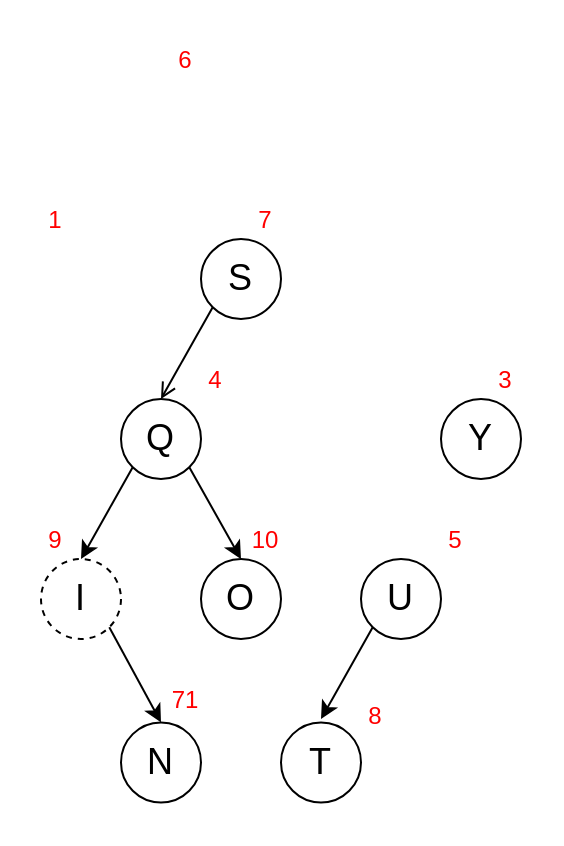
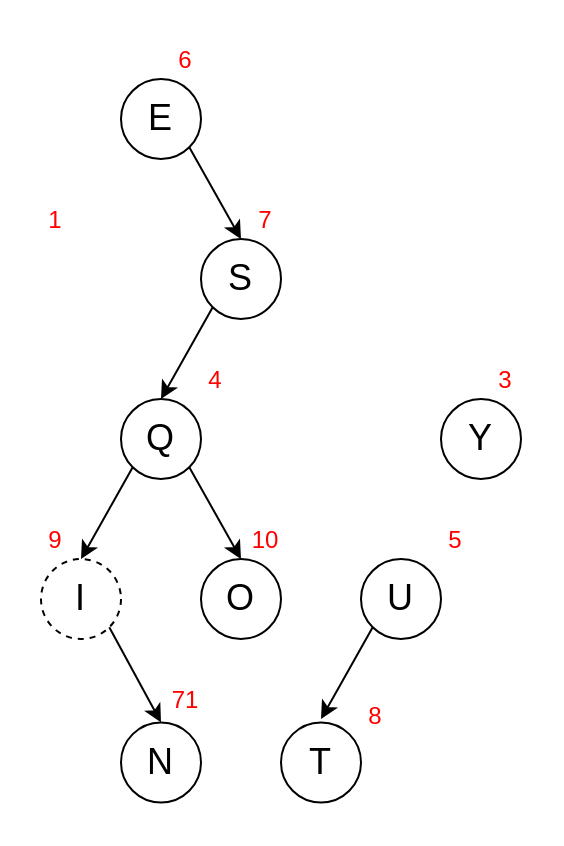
  <mxCell id="0" />
  <mxCell id="1" parent="0" />
+ <mxCell id="2" value="&lt;font style=&quot;font-size: 18px&quot;&gt;E&lt;/font&gt;" style="ellipse;whiteSpace=wrap;html=1;aspect=fixed;" parent="1" vertex="1"><mxGeometry x="60" y="39" width="40" height="40" as="geometry" /></mxCell>
  <mxCell id="3" value="&lt;font style=&quot;font-size: 18px&quot;&gt;S&lt;/font&gt;" style="ellipse;whiteSpace=wrap;html=1;aspect=fixed;" parent="1" vertex="1"><mxGeometry x="100" y="119" width="40" height="40" as="geometry" /></mxCell>
+ <mxCell id="4" value="" style="endArrow=classic;html=1;exitX=1;exitY=1;exitDx=0;exitDy=0;entryX=0.5;entryY=0;entryDx=0;entryDy=0;" parent="1" source="2" target="3" edge="1"><mxGeometry width="50" height="50" relative="1" as="geometry"><mxPoint x="100" y="79" as="sourcePoint" /><mxPoint x="140" y="119" as="targetPoint" /></mxGeometry></mxCell>
  <mxCell id="5" value="&lt;font style=&quot;font-size: 18px&quot;&gt;Y&lt;/font&gt;" style="ellipse;whiteSpace=wrap;html=1;aspect=fixed;" parent="1" vertex="1"><mxGeometry x="220" y="199" width="40" height="40" as="geometry" /></mxCell>
- <mxCell id="6" value="" style="endArrow=open;html=1;exitX=0;exitY=1;exitDx=0;exitDy=0;entryX=0.5;entryY=0;entryDx=0;entryDy=0;" parent="1" source="3" target="7" edge="1"><mxGeometry width="50" height="50" relative="1" as="geometry"><mxPoint x="110" y="159" as="sourcePoint" /><mxPoint x="90" y="179" as="targetPoint" /></mxGeometry></mxCell>
+ <mxCell id="6" value="" style="endArrow=classic;html=1;exitX=0;exitY=1;exitDx=0;exitDy=0;entryX=0.5;entryY=0;entryDx=0;entryDy=0;" parent="1" source="3" target="7" edge="1"><mxGeometry width="50" height="50" relative="1" as="geometry"><mxPoint x="110" y="159" as="sourcePoint" /><mxPoint x="90" y="179" as="targetPoint" /></mxGeometry></mxCell>
  <mxCell id="7" value="&lt;font style=&quot;font-size: 18px&quot;&gt;Q&lt;/font&gt;" style="ellipse;whiteSpace=wrap;html=1;aspect=fixed;" parent="1" vertex="1"><mxGeometry x="60" y="199" width="40" height="40" as="geometry" /></mxCell>
  <mxCell id="8" value="&lt;font style=&quot;font-size: 18px&quot;&gt;U&lt;/font&gt;" style="ellipse;whiteSpace=wrap;html=1;aspect=fixed;" parent="1" vertex="1"><mxGeometry x="180" y="279" width="40" height="40" as="geometry" /></mxCell>
  <mxCell id="9" value="" style="endArrow=classic;html=1;exitX=0;exitY=1;exitDx=0;exitDy=0;" parent="1" source="8" edge="1"><mxGeometry width="50" height="50" relative="1" as="geometry"><mxPoint x="185.858" y="279.002" as="sourcePoint" /><mxPoint x="160" y="359" as="targetPoint" /></mxGeometry></mxCell>
  <mxCell id="10" value="&lt;font style=&quot;font-size: 18px&quot;&gt;T&lt;/font&gt;" style="ellipse;whiteSpace=wrap;html=1;aspect=fixed;" parent="1" vertex="1"><mxGeometry x="140" y="360.72" width="40" height="40" as="geometry" /></mxCell>
  <mxCell id="11" value="" style="endArrow=classic;html=1;exitX=0;exitY=1;exitDx=0;exitDy=0;entryX=0.5;entryY=0;entryDx=0;entryDy=0;" parent="1" source="7" target="12" edge="1"><mxGeometry width="50" height="50" relative="1" as="geometry"><mxPoint x="67.858" y="233.142" as="sourcePoint" /><mxPoint x="52" y="259" as="targetPoint" /></mxGeometry></mxCell>
  <mxCell id="12" value="&lt;font style=&quot;font-size: 18px&quot;&gt;I&lt;/font&gt;" style="ellipse;whiteSpace=wrap;html=1;aspect=fixed;dashed=1;" parent="1" vertex="1"><mxGeometry x="20" y="279" width="40" height="40" as="geometry" /></mxCell>
  <mxCell id="13" value="&lt;font style=&quot;font-size: 18px&quot;&gt;O&lt;/font&gt;" style="ellipse;whiteSpace=wrap;html=1;aspect=fixed;" parent="1" vertex="1"><mxGeometry x="100" y="279" width="40" height="40" as="geometry" /></mxCell>
  <mxCell id="14" value="" style="endArrow=classic;html=1;exitX=1;exitY=1;exitDx=0;exitDy=0;" parent="1" source="7" edge="1"><mxGeometry width="50" height="50" relative="1" as="geometry"><mxPoint x="144.142" y="163.142" as="sourcePoint" /><mxPoint x="120" y="279" as="targetPoint" /></mxGeometry></mxCell>
  <mxCell id="15" value="&lt;font style=&quot;font-size: 18px&quot;&gt;N&lt;/font&gt;" style="ellipse;whiteSpace=wrap;html=1;aspect=fixed;" parent="1" vertex="1"><mxGeometry x="60" y="360.72" width="40" height="40" as="geometry" /></mxCell>
  <mxCell id="16" value="" style="endArrow=classic;html=1;exitX=1;exitY=1;exitDx=0;exitDy=0;" parent="1" source="12" edge="1"><mxGeometry width="50" height="50" relative="1" as="geometry"><mxPoint x="54.142" y="314.862" as="sourcePoint" /><mxPoint x="80" y="360.72" as="targetPoint" /></mxGeometry></mxCell>
  <mxCell id="17" value="&lt;font color=&quot;#ff0000&quot;&gt;71&lt;/font&gt;" style="text;html=1;strokeColor=none;fillColor=none;align=center;verticalAlign=middle;whiteSpace=wrap;rounded=0;" vertex="1" parent="1"><mxGeometry x="85" y="340.72" width="15" height="18.28" as="geometry" /></mxCell>
  <mxCell id="18" value="&lt;font color=&quot;#ff0000&quot;&gt;10&lt;/font&gt;" style="text;html=1;strokeColor=none;fillColor=none;align=center;verticalAlign=middle;whiteSpace=wrap;rounded=0;" vertex="1" parent="1"><mxGeometry x="125" y="260.72" width="15" height="18.28" as="geometry" /></mxCell>
  <mxCell id="19" value="&lt;font color=&quot;#ff0000&quot;&gt;9&lt;/font&gt;" style="text;html=1;strokeColor=none;fillColor=none;align=center;verticalAlign=middle;whiteSpace=wrap;rounded=0;" vertex="1" parent="1"><mxGeometry x="20" y="260.72" width="15" height="18.28" as="geometry" /></mxCell>
  <mxCell id="20" value="&lt;font color=&quot;#ff0000&quot;&gt;8&lt;/font&gt;" style="text;html=1;strokeColor=none;fillColor=none;align=center;verticalAlign=middle;whiteSpace=wrap;rounded=0;" vertex="1" parent="1"><mxGeometry x="180" y="349" width="15" height="18.28" as="geometry" /></mxCell>
  <mxCell id="21" value="&lt;font color=&quot;#ff0000&quot;&gt;7&lt;/font&gt;" style="text;html=1;strokeColor=none;fillColor=none;align=center;verticalAlign=middle;whiteSpace=wrap;rounded=0;" vertex="1" parent="1"><mxGeometry x="125" y="100.72" width="15" height="18.28" as="geometry" /></mxCell>
  <mxCell id="22" value="&lt;font color=&quot;#ff0000&quot;&gt;6&lt;/font&gt;" style="text;html=1;strokeColor=none;fillColor=none;align=center;verticalAlign=middle;whiteSpace=wrap;rounded=0;" vertex="1" parent="1"><mxGeometry x="85" y="20.72" width="15" height="18.28" as="geometry" /></mxCell>
  <mxCell id="23" value="&lt;font color=&quot;#ff0000&quot;&gt;5&lt;/font&gt;" style="text;html=1;strokeColor=none;fillColor=none;align=center;verticalAlign=middle;whiteSpace=wrap;rounded=0;" vertex="1" parent="1"><mxGeometry x="220" y="260.72" width="15" height="18.28" as="geometry" /></mxCell>
  <mxCell id="24" value="&lt;font color=&quot;#ff0000&quot;&gt;4&lt;/font&gt;" style="text;html=1;strokeColor=none;fillColor=none;align=center;verticalAlign=middle;whiteSpace=wrap;rounded=0;" vertex="1" parent="1"><mxGeometry x="100" y="180.72" width="15" height="18.28" as="geometry" /></mxCell>
  <mxCell id="25" value="&lt;font color=&quot;#ff0000&quot;&gt;3&lt;/font&gt;" style="text;html=1;strokeColor=none;fillColor=none;align=center;verticalAlign=middle;whiteSpace=wrap;rounded=0;" vertex="1" parent="1"><mxGeometry x="245" y="180.72" width="15" height="18.28" as="geometry" /></mxCell>
  <mxCell id="26" value="&lt;font color=&quot;#ff0000&quot;&gt;1&lt;/font&gt;" style="text;html=1;strokeColor=none;fillColor=none;align=center;verticalAlign=middle;whiteSpace=wrap;rounded=0;" vertex="1" parent="1"><mxGeometry x="20" y="100.72" width="15" height="18.28" as="geometry" /></mxCell>
